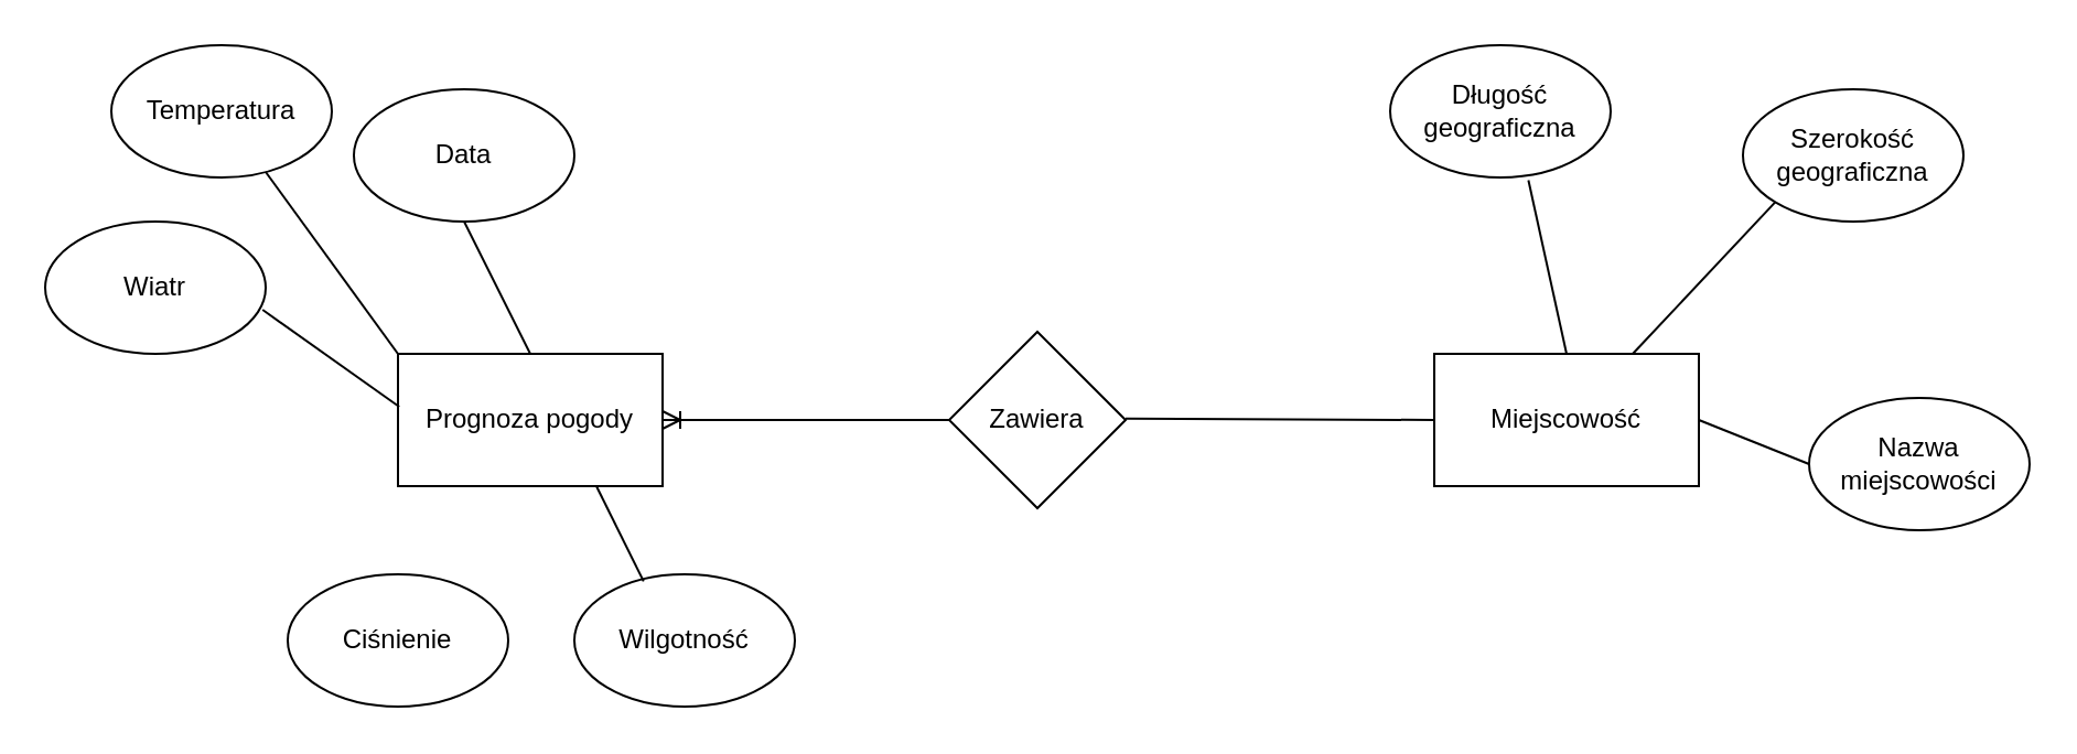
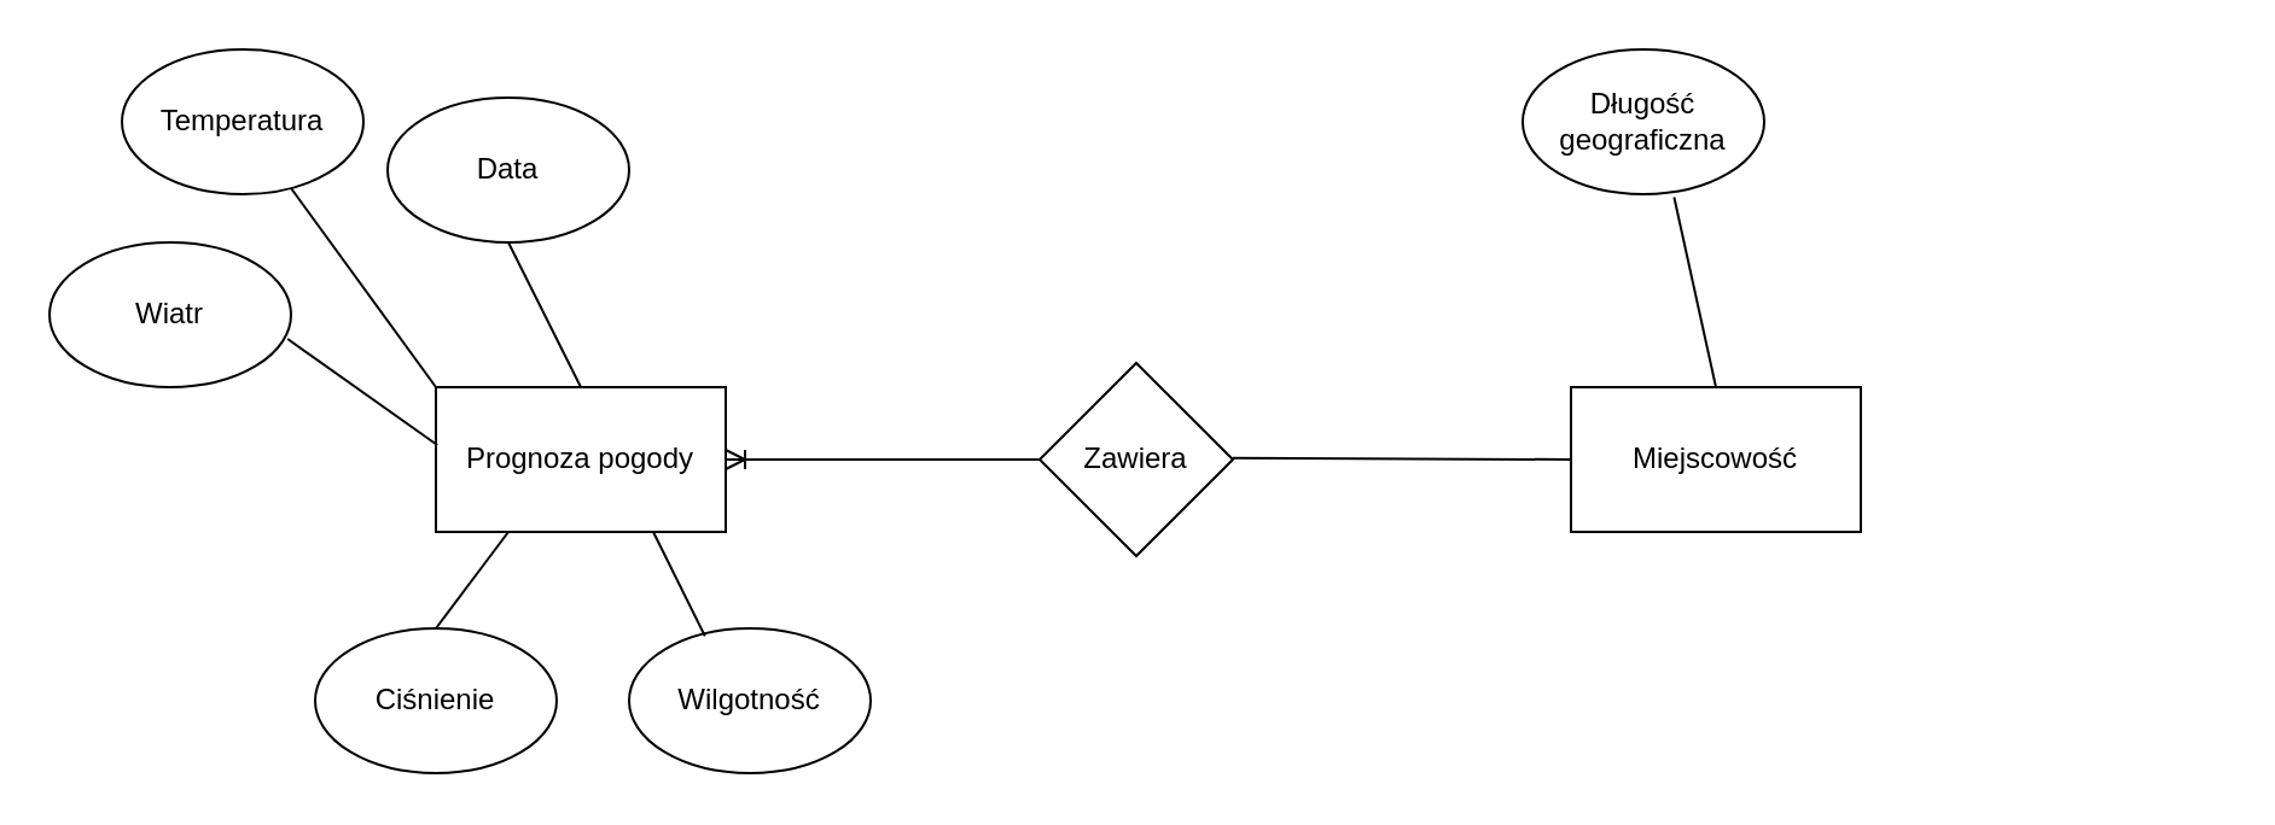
  <mxCell id="0" />
  <mxCell id="1" parent="0" />
  <mxCell id="2" value="Miejscowość" style="rounded=0;whiteSpace=wrap;html=1;" parent="1" vertex="1"><mxGeometry x="650" y="160" width="120" height="60" as="geometry" /></mxCell>
  <mxCell id="3" value="Prognoza pogody" style="rounded=0;whiteSpace=wrap;html=1;" parent="1" vertex="1"><mxGeometry x="180" y="160" width="120" height="60" as="geometry" /></mxCell>
  <mxCell id="4" value="Data&lt;span style=&quot;color: rgba(0, 0, 0, 0); font-family: monospace; font-size: 0px; text-align: start;&quot;&gt;%3CmxGraphModel%3E%3Croot%3E%3CmxCell%20id%3D%220%22%2F%3E%3CmxCell%20id%3D%221%22%20parent%3D%220%22%2F%3E%3CmxCell%20id%3D%222%22%20value%3D%22EntryID%22%20style%3D%22ellipse%3BwhiteSpace%3Dwrap%3Bhtml%3D1%3B%22%20vertex%3D%221%22%20parent%3D%221%22%3E%3CmxGeometry%20x%3D%2260%22%20y%3D%22250%22%20width%3D%22100%22%20height%3D%2260%22%20as%3D%22geometry%22%2F%3E%3C%2FmxCell%3E%3C%2Froot%3E%3C%2FmxGraphModel%3E&lt;/span&gt;" style="ellipse;whiteSpace=wrap;html=1;" parent="1" vertex="1"><mxGeometry x="160" y="40" width="100" height="60" as="geometry" /></mxCell>
  <mxCell id="5" value="Temperatura" style="ellipse;whiteSpace=wrap;html=1;" parent="1" vertex="1"><mxGeometry x="50" y="20" width="100" height="60" as="geometry" /></mxCell>
  <mxCell id="6" value="Ciśnienie" style="ellipse;whiteSpace=wrap;html=1;" parent="1" vertex="1"><mxGeometry x="130" y="260" width="100" height="60" as="geometry" /></mxCell>
  <mxCell id="7" value="Wiatr" style="ellipse;whiteSpace=wrap;html=1;" parent="1" vertex="1"><mxGeometry x="20" y="100" width="100" height="60" as="geometry" /></mxCell>
  <mxCell id="8" value="Wilgotność" style="ellipse;whiteSpace=wrap;html=1;" parent="1" vertex="1"><mxGeometry x="260" y="260" width="100" height="60" as="geometry" /></mxCell>
- <mxCell id="9" value="Nazwa miejscowości" style="ellipse;whiteSpace=wrap;html=1;" parent="1" vertex="1"><mxGeometry x="820" y="180" width="100" height="60" as="geometry" /></mxCell>
- <mxCell id="10" value="" style="endArrow=none;html=1;rounded=0;entryX=0;entryY=0.5;entryDx=0;entryDy=0;exitX=1;exitY=0.5;exitDx=0;exitDy=0;" parent="1" source="2" target="9" edge="1"><mxGeometry width="50" height="50" relative="1" as="geometry"><mxPoint x="530" y="130" as="sourcePoint" /><mxPoint x="580" y="80" as="targetPoint" /></mxGeometry></mxCell>
  <mxCell id="11" value="" style="endArrow=none;html=1;rounded=0;entryX=0.5;entryY=1;entryDx=0;entryDy=0;exitX=0.5;exitY=0;exitDx=0;exitDy=0;" parent="1" source="3" target="4" edge="1"><mxGeometry width="50" height="50" relative="1" as="geometry"><mxPoint x="215" y="170" as="sourcePoint" /><mxPoint x="265" y="100" as="targetPoint" /></mxGeometry></mxCell>
  <mxCell id="12" value="" style="endArrow=none;html=1;rounded=0;exitX=0.005;exitY=0.4;exitDx=0;exitDy=0;entryX=0.986;entryY=0.667;entryDx=0;entryDy=0;entryPerimeter=0;exitPerimeter=0;" parent="1" source="3" target="7" edge="1"><mxGeometry width="50" height="50" relative="1" as="geometry"><mxPoint x="250" y="170" as="sourcePoint" /><mxPoint x="130" y="160" as="targetPoint" /></mxGeometry></mxCell>
  <mxCell id="13" value="" style="endArrow=none;html=1;rounded=0;exitX=0.5;exitY=0;exitDx=0;exitDy=0;" parent="1" target="5" edge="1"><mxGeometry width="50" height="50" relative="1" as="geometry"><mxPoint x="180" y="160" as="sourcePoint" /><mxPoint x="130" y="130" as="targetPoint" /></mxGeometry></mxCell>
+ <mxCell id="14" value="" style="endArrow=none;html=1;rounded=0;entryX=0.25;entryY=1;entryDx=0;entryDy=0;exitX=0.5;exitY=0;exitDx=0;exitDy=0;" parent="1" source="6" target="3" edge="1"><mxGeometry width="50" height="50" relative="1" as="geometry"><mxPoint x="120" y="270" as="sourcePoint" /><mxPoint x="170" y="220" as="targetPoint" /></mxGeometry></mxCell>
  <mxCell id="15" value="" style="endArrow=none;html=1;rounded=0;exitX=0.75;exitY=1;exitDx=0;exitDy=0;entryX=0.314;entryY=0.053;entryDx=0;entryDy=0;entryPerimeter=0;" parent="1" source="3" target="8" edge="1"><mxGeometry width="50" height="50" relative="1" as="geometry"><mxPoint y="190" as="sourcePoint" x="270" /><mxPoint x="290" y="240" as="targetPoint" /></mxGeometry></mxCell>
  <mxCell id="16" value="Długość geograficzna" style="ellipse;whiteSpace=wrap;html=1;" vertex="1" parent="1"><mxGeometry x="630" y="20" width="100" height="60" as="geometry" /></mxCell>
- <mxCell id="17" value="Szerokość geograficzna" style="ellipse;whiteSpace=wrap;html=1;" vertex="1" parent="1"><mxGeometry x="790" y="40" width="100" height="60" as="geometry" /></mxCell>
- <mxCell id="18" value="" style="endArrow=none;html=1;rounded=0;entryX=0;entryY=1;entryDx=0;entryDy=0;exitX=0.75;exitY=0;exitDx=0;exitDy=0;" edge="1" parent="1" source="2" target="17"><mxGeometry width="50" height="50" relative="1" as="geometry"><mxPoint x="780" y="200" as="sourcePoint" /><mxPoint x="830" y="220" as="targetPoint" /></mxGeometry></mxCell>
  <mxCell id="19" value="" style="endArrow=none;html=1;rounded=0;entryX=0.5;entryY=0;entryDx=0;entryDy=0;exitX=0.627;exitY=1.021;exitDx=0;exitDy=0;exitPerimeter=0;" edge="1" parent="1" source="16" target="2"><mxGeometry width="50" height="50" relative="1" as="geometry"><mxPoint x="790" y="210" as="sourcePoint" /><mxPoint x="840" y="230" as="targetPoint" /></mxGeometry></mxCell>
  <mxCell id="20" value="" style="edgeStyle=entityRelationEdgeStyle;fontSize=12;html=1;endArrow=ERoneToMany;rounded=0;entryX=1;entryY=0.5;entryDx=0;entryDy=0;exitX=0;exitY=0.5;exitDx=0;exitDy=0;" edge="1" parent="1" source="21" target="3"><mxGeometry width="100" height="100" relative="1" as="geometry"><mxPoint x="310" y="140" as="sourcePoint" /><mxPoint x="450" y="140" as="targetPoint" /><Array as="points"><mxPoint x="250" y="130" /></Array></mxGeometry></mxCell>
  <mxCell id="21" value="Zawiera" style="rhombus;whiteSpace=wrap;html=1;" vertex="1" parent="1"><mxGeometry x="430" y="150" width="80" height="80" as="geometry" /></mxCell>
  <mxCell id="22" value="" style="endArrow=none;html=1;rounded=0;entryX=1;entryY=0.5;entryDx=0;entryDy=0;exitX=0;exitY=0.5;exitDx=0;exitDy=0;" edge="1" parent="1" source="2"><mxGeometry width="50" height="50" relative="1" as="geometry"><mxPoint x="640" y="189.41" as="sourcePoint" /><mxPoint x="510" y="189.41" as="targetPoint" /></mxGeometry></mxCell>
